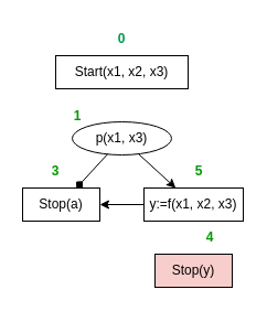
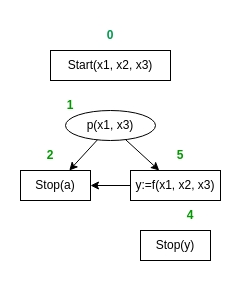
  <mxCell id="0" />
  <mxCell id="1" parent="0" />
  <mxCell id="2" value="Start(x1, x2, x3)" style="rounded=0;whiteSpace=wrap;html=1;" vertex="1" parent="1"><mxGeometry x="50" y="50" width="120" height="30" as="geometry" /></mxCell>
  <mxCell id="3" value="p(x1, x3)" style="ellipse;whiteSpace=wrap;html=1;" vertex="1" parent="1"><mxGeometry x="65" y="110" width="90" height="30" as="geometry" /></mxCell>
  <mxCell id="4" value="Stop(a)" style="rounded=0;whiteSpace=wrap;html=1;" vertex="1" parent="1"><mxGeometry x="20" y="170" width="70" height="30" as="geometry" /></mxCell>
  <mxCell id="5" value="y:=f(x1, x2, x3)" style="rounded=0;whiteSpace=wrap;html=1;" vertex="1" parent="1"><mxGeometry x="130" y="170" width="90" height="30" as="geometry" /></mxCell>
- <mxCell id="6" value="" style="endArrow=diamond;html=1;rounded=0;" edge="1" parent="1" source="3" target="4"><mxGeometry width="50" height="50" relative="1" as="geometry"><mxPoint x="100" y="120" as="sourcePoint" /><mxPoint x="120" y="120" as="targetPoint" /></mxGeometry></mxCell>
+ <mxCell id="6" value="" style="endArrow=classic;html=1;rounded=0;" edge="1" parent="1" source="3" target="4"><mxGeometry width="50" height="50" relative="1" as="geometry"><mxPoint x="100" y="120" as="sourcePoint" /><mxPoint x="120" y="120" as="targetPoint" /></mxGeometry></mxCell>
  <mxCell id="7" value="" style="endArrow=classic;html=1;rounded=0;" edge="1" parent="1" source="3" target="5"><mxGeometry width="50" height="50" relative="1" as="geometry"><mxPoint x="130" y="100" as="sourcePoint" /><mxPoint x="130" y="130" as="targetPoint" /></mxGeometry></mxCell>
- <mxCell id="8" value="Stop(y)" style="rounded=0;whiteSpace=wrap;html=1;fillColor=#f8cecc;" vertex="1" parent="1"><mxGeometry x="140" y="230" width="70" height="30" as="geometry" /></mxCell>
+ <mxCell id="8" value="Stop(y)" style="rounded=0;whiteSpace=wrap;html=1;" vertex="1" parent="1"><mxGeometry x="140" y="230" width="70" height="30" as="geometry" /></mxCell>
  <mxCell id="9" value="" style="endArrow=classic;html=1;rounded=0;" edge="1" parent="1" source="5" target="4"><mxGeometry width="50" height="50" relative="1" as="geometry"><mxPoint x="135.075" y="149.133" as="sourcePoint" /><mxPoint x="168.75" y="180" as="targetPoint" /></mxGeometry></mxCell>
  <mxCell id="10" value="&lt;b&gt;&lt;font color=&quot;#00994D&quot;&gt;0&lt;/font&gt;&lt;/b&gt;" style="text;html=1;strokeColor=none;fillColor=none;align=center;verticalAlign=middle;whiteSpace=wrap;rounded=0;" vertex="1" parent="1"><mxGeometry x="80" y="20" width="60" height="30" as="geometry" /></mxCell>
  <mxCell id="11" value="&lt;font color=&quot;#009900&quot;&gt;&lt;b&gt;1&lt;/b&gt;&lt;/font&gt;" style="text;html=1;strokeColor=none;fillColor=none;align=center;verticalAlign=middle;whiteSpace=wrap;rounded=0;" vertex="1" parent="1"><mxGeometry x="40" y="90" width="60" height="30" as="geometry" /></mxCell>
- <mxCell id="12" value="&lt;font color=&quot;#009900&quot;&gt;&lt;b&gt;3&lt;/b&gt;&lt;/font&gt;" style="text;html=1;strokeColor=none;fillColor=none;align=center;verticalAlign=middle;whiteSpace=wrap;rounded=0;" vertex="1" parent="1"><mxGeometry x="20" y="140" width="60" height="30" as="geometry" /></mxCell>
+ <mxCell id="12" value="&lt;font color=&quot;#009900&quot;&gt;&lt;b&gt;2&lt;/b&gt;&lt;/font&gt;" style="text;html=1;strokeColor=none;fillColor=none;align=center;verticalAlign=middle;whiteSpace=wrap;rounded=0;" vertex="1" parent="1"><mxGeometry x="20" y="140" width="60" height="30" as="geometry" /></mxCell>
  <mxCell id="13" value="&lt;font color=&quot;#009900&quot;&gt;&lt;b&gt;5&lt;/b&gt;&lt;/font&gt;" style="text;html=1;strokeColor=none;fillColor=none;align=center;verticalAlign=middle;whiteSpace=wrap;rounded=0;" vertex="1" parent="1"><mxGeometry x="150" y="140" width="60" height="30" as="geometry" /></mxCell>
  <mxCell id="14" value="&lt;font color=&quot;#009900&quot;&gt;&lt;b&gt;4&lt;/b&gt;&lt;/font&gt;" style="text;html=1;strokeColor=none;fillColor=none;align=center;verticalAlign=middle;whiteSpace=wrap;rounded=0;" vertex="1" parent="1"><mxGeometry x="160" y="200" width="60" height="30" as="geometry" /></mxCell>
